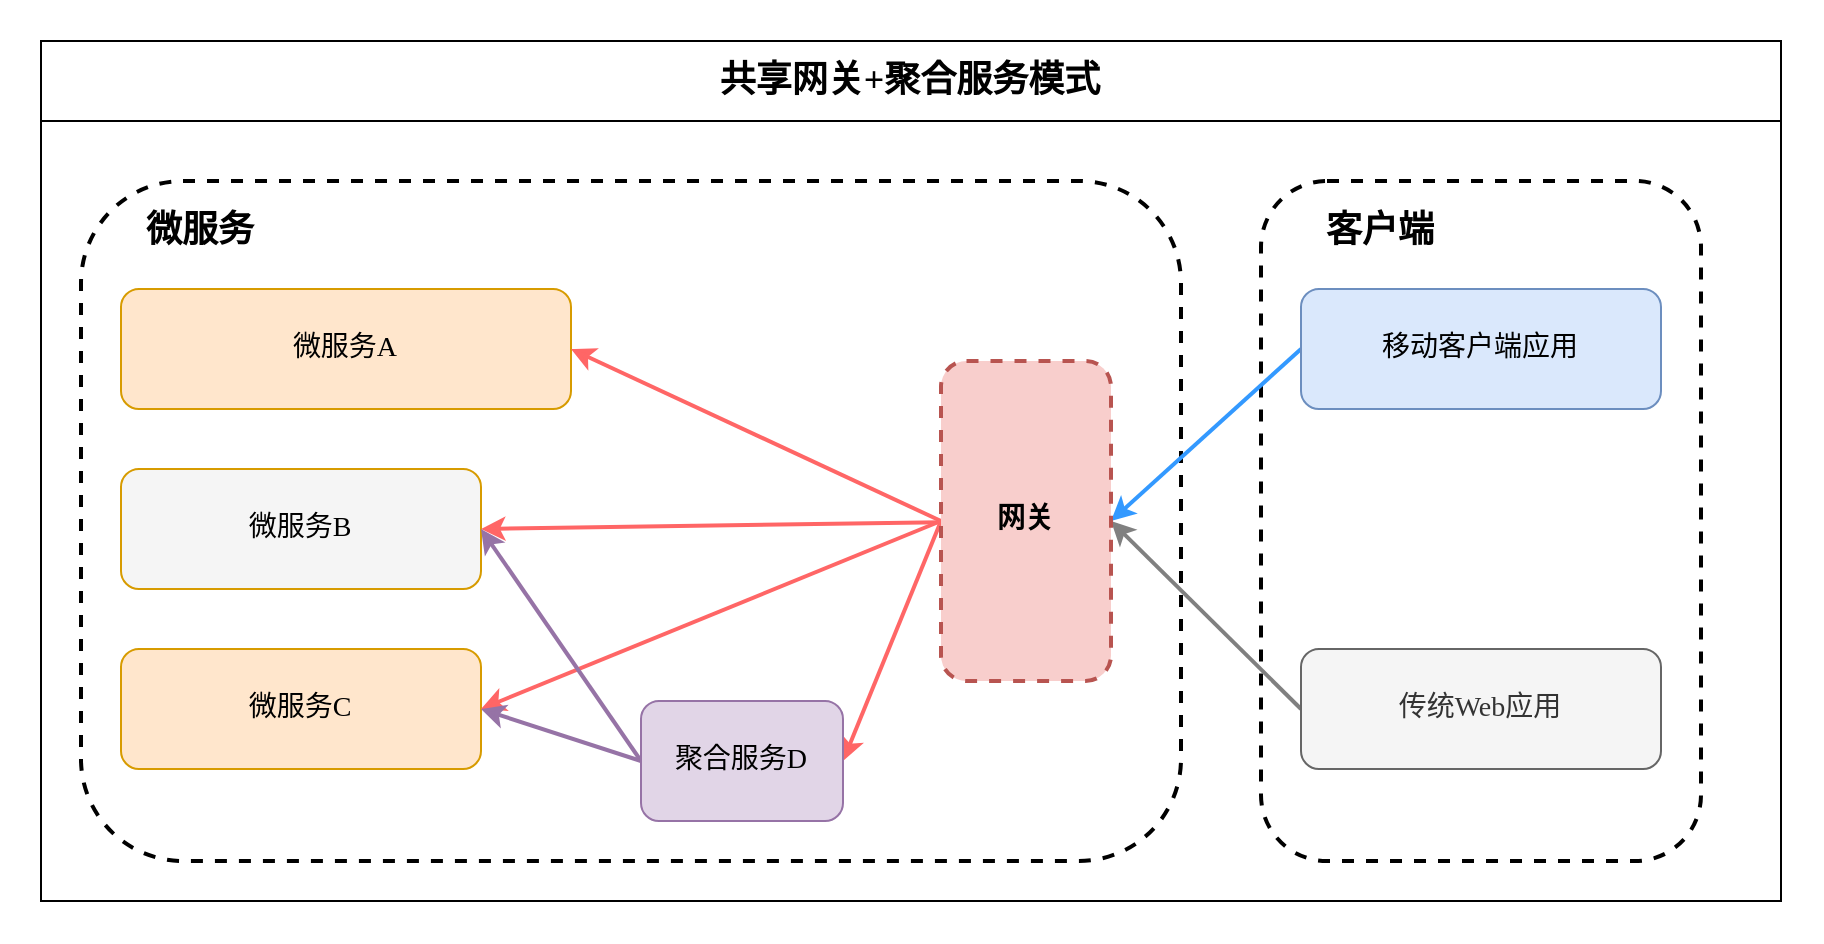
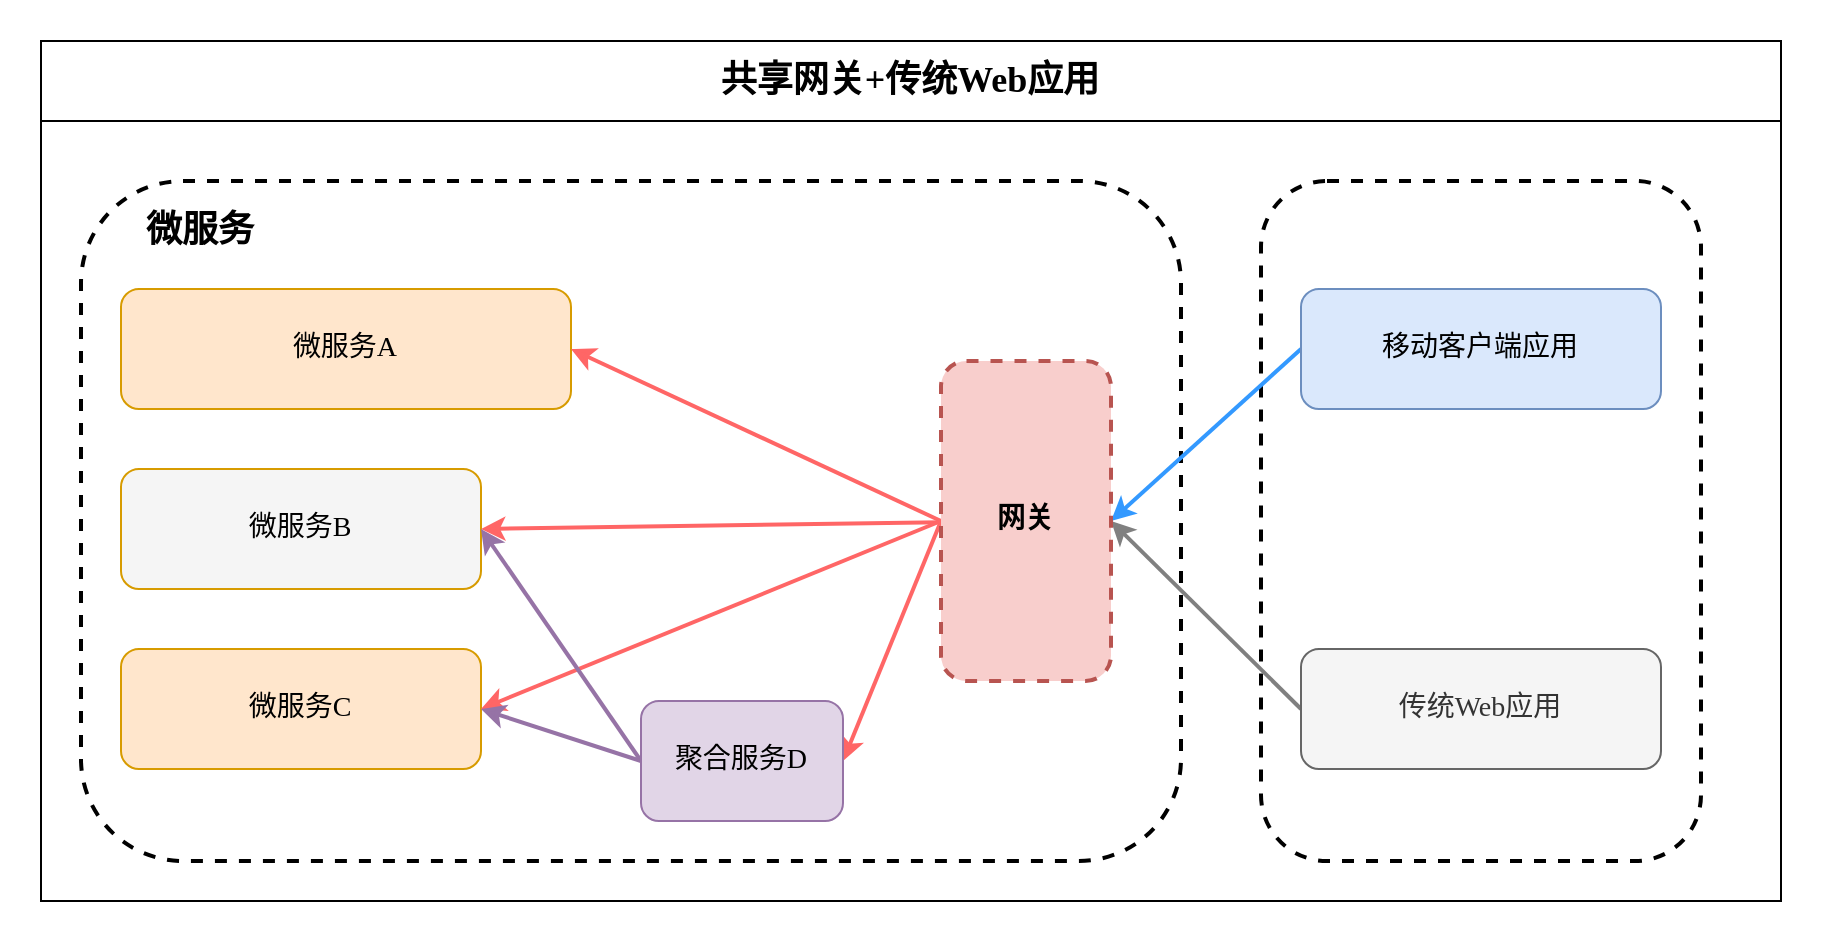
  <mxCell id="0" />
  <mxCell id="1" parent="0" />
  <mxCell id="2" value="" style="rounded=0;whiteSpace=wrap;html=1;fillColor=none;fontSize=18;fontFamily=Comic Sans MS;" parent="1" vertex="1"><mxGeometry x="20" y="20" width="870" height="430" as="geometry" /></mxCell>
  <mxCell id="3" value="" style="rounded=1;whiteSpace=wrap;html=1;dashed=1;fillColor=none;fontFamily=Comic Sans MS;strokeWidth=2;" parent="1" vertex="1"><mxGeometry x="630" y="90" width="220" height="340" as="geometry" /></mxCell>
  <mxCell id="4" value="" style="rounded=1;whiteSpace=wrap;html=1;dashed=1;fillColor=none;fontFamily=Comic Sans MS;strokeWidth=2;" parent="1" vertex="1"><mxGeometry x="40" y="90" width="550" height="340" as="geometry" /></mxCell>
  <mxCell id="5" value="微服务A" style="rounded=1;whiteSpace=wrap;html=1;fillColor=#ffe6cc;strokeColor=#d79b00;fontSize=14;fontFamily=Comic Sans MS;" parent="1" vertex="1"><mxGeometry x="60" y="144" width="225" height="60" as="geometry" /></mxCell>
  <mxCell id="6" value="微服务B" style="rounded=1;whiteSpace=wrap;html=1;fillColor=#f5f5f5;strokeColor=#d79b00;fontSize=14;fontFamily=Comic Sans MS;" parent="1" vertex="1"><mxGeometry x="60" y="234" width="180" height="60" as="geometry" /></mxCell>
  <mxCell id="7" value="微服务C" style="rounded=1;whiteSpace=wrap;html=1;fillColor=#ffe6cc;strokeColor=#d79b00;fontSize=14;fontFamily=Comic Sans MS;" parent="1" vertex="1"><mxGeometry x="60" y="324" width="180" height="60" as="geometry" /></mxCell>
  <mxCell id="8" value="微服务" style="text;html=1;strokeColor=none;fillColor=none;align=center;verticalAlign=middle;whiteSpace=wrap;rounded=0;fontSize=18;fontStyle=1;fontFamily=Comic Sans MS;" parent="1" vertex="1"><mxGeometry x="60" y="100" width="80" height="30" as="geometry" /></mxCell>
  <mxCell id="9" style="orthogonalLoop=1;jettySize=auto;html=1;entryX=1;entryY=0.5;entryDx=0;entryDy=0;fontFamily=Comic Sans MS;fontSize=14;exitX=0;exitY=0.5;exitDx=0;exitDy=0;strokeWidth=2;strokeColor=#3399FF;" parent="1" source="10" target="20" edge="1"><mxGeometry relative="1" as="geometry" /></mxCell>
  <mxCell id="10" value="移动客户端应用" style="rounded=1;whiteSpace=wrap;html=1;fillColor=#dae8fc;strokeColor=#6c8ebf;fontSize=14;fontFamily=Comic Sans MS;" parent="1" vertex="1"><mxGeometry x="650" y="144" width="180" height="60" as="geometry" /></mxCell>
  <mxCell id="11" style="orthogonalLoop=1;jettySize=auto;html=1;entryX=1;entryY=0.5;entryDx=0;entryDy=0;fontFamily=Comic Sans MS;fontSize=14;exitX=0;exitY=0.5;exitDx=0;exitDy=0;strokeWidth=2;strokeColor=#808080;" parent="1" source="12" target="20" edge="1"><mxGeometry relative="1" as="geometry" /></mxCell>
  <mxCell id="12" value="传统Web应用" style="rounded=1;whiteSpace=wrap;html=1;fillColor=#f5f5f5;strokeColor=#666666;fontSize=14;fontFamily=Comic Sans MS;fontColor=#333333;" parent="1" vertex="1"><mxGeometry x="650" y="324" width="180" height="60" as="geometry" /></mxCell>
- <mxCell id="13" value="客户端" style="text;html=1;strokeColor=none;fillColor=none;align=center;verticalAlign=middle;whiteSpace=wrap;rounded=0;fontSize=18;fontStyle=1;fontFamily=Comic Sans MS;" parent="1" vertex="1"><mxGeometry x="650" y="100" width="80" height="30" as="geometry" /></mxCell>
  <mxCell id="14" value="" style="rounded=0;whiteSpace=wrap;html=1;fillColor=none;fontSize=18;fontFamily=Comic Sans MS;" parent="1" vertex="1"><mxGeometry x="20" y="20" width="870" height="40" as="geometry" /></mxCell>
- <mxCell id="15" value="共享网关+聚合服务模式" style="text;html=1;strokeColor=none;fillColor=none;align=center;verticalAlign=middle;whiteSpace=wrap;rounded=0;fontSize=18;fontStyle=1;fontFamily=Comic Sans MS;" parent="1" vertex="1"><mxGeometry x="350" y="30" width="210" height="20" as="geometry" /></mxCell>
+ <mxCell id="15" value="共享网关+传统Web应用" style="text;html=1;strokeColor=none;fillColor=none;align=center;verticalAlign=middle;whiteSpace=wrap;rounded=0;fontSize=18;fontStyle=1;fontFamily=Comic Sans MS;" parent="1" vertex="1"><mxGeometry x="350" y="30" width="210" height="20" as="geometry" /></mxCell>
  <mxCell id="16" style="orthogonalLoop=1;jettySize=auto;html=1;entryX=1;entryY=0.5;entryDx=0;entryDy=0;fontFamily=Comic Sans MS;fontSize=14;exitX=0;exitY=0.5;exitDx=0;exitDy=0;strokeWidth=2;strokeColor=#FF6666;" parent="1" source="20" target="5" edge="1"><mxGeometry relative="1" as="geometry" /></mxCell>
  <mxCell id="17" style="orthogonalLoop=1;jettySize=auto;html=1;entryX=1;entryY=0.5;entryDx=0;entryDy=0;fontFamily=Comic Sans MS;fontSize=14;strokeWidth=2;strokeColor=#FF6666;" parent="1" source="20" target="6" edge="1"><mxGeometry relative="1" as="geometry" /></mxCell>
  <mxCell id="18" style="orthogonalLoop=1;jettySize=auto;html=1;entryX=1;entryY=0.5;entryDx=0;entryDy=0;exitX=0;exitY=0.5;exitDx=0;exitDy=0;strokeWidth=2;strokeColor=#FF6666;" parent="1" source="20" target="23" edge="1"><mxGeometry relative="1" as="geometry" /></mxCell>
  <mxCell id="19" style="orthogonalLoop=1;jettySize=auto;html=1;exitX=0;exitY=0.5;exitDx=0;exitDy=0;strokeWidth=2;strokeColor=#FF6666;entryX=1;entryY=0.5;entryDx=0;entryDy=0;" parent="1" source="20" target="7" edge="1"><mxGeometry relative="1" as="geometry" /></mxCell>
  <mxCell id="20" value="网关" style="rounded=1;whiteSpace=wrap;html=1;dashed=1;fillColor=#f8cecc;strokeColor=#b85450;fontSize=14;fontFamily=Comic Sans MS;fontStyle=1;strokeWidth=2;" parent="1" vertex="1"><mxGeometry x="470" y="180" width="85" height="160" as="geometry" /></mxCell>
  <mxCell id="21" style="orthogonalLoop=1;jettySize=auto;html=1;entryX=1;entryY=0.5;entryDx=0;entryDy=0;exitX=0;exitY=0.5;exitDx=0;exitDy=0;fillColor=#e1d5e7;strokeColor=#9673a6;strokeWidth=2;" parent="1" source="23" target="6" edge="1"><mxGeometry relative="1" as="geometry" /></mxCell>
  <mxCell id="22" style="orthogonalLoop=1;jettySize=auto;html=1;fillColor=#e1d5e7;strokeColor=#9673a6;strokeWidth=2;exitX=0;exitY=0.5;exitDx=0;exitDy=0;" parent="1" source="23" edge="1"><mxGeometry relative="1" as="geometry"><mxPoint x="240" y="354" as="targetPoint" /></mxGeometry></mxCell>
  <mxCell id="23" value="聚合服务D" style="rounded=1;whiteSpace=wrap;html=1;fillColor=#e1d5e7;strokeColor=#9673a6;fontSize=14;fontFamily=Comic Sans MS;" parent="1" vertex="1"><mxGeometry x="320" y="350" width="101" height="60" as="geometry" /></mxCell>
